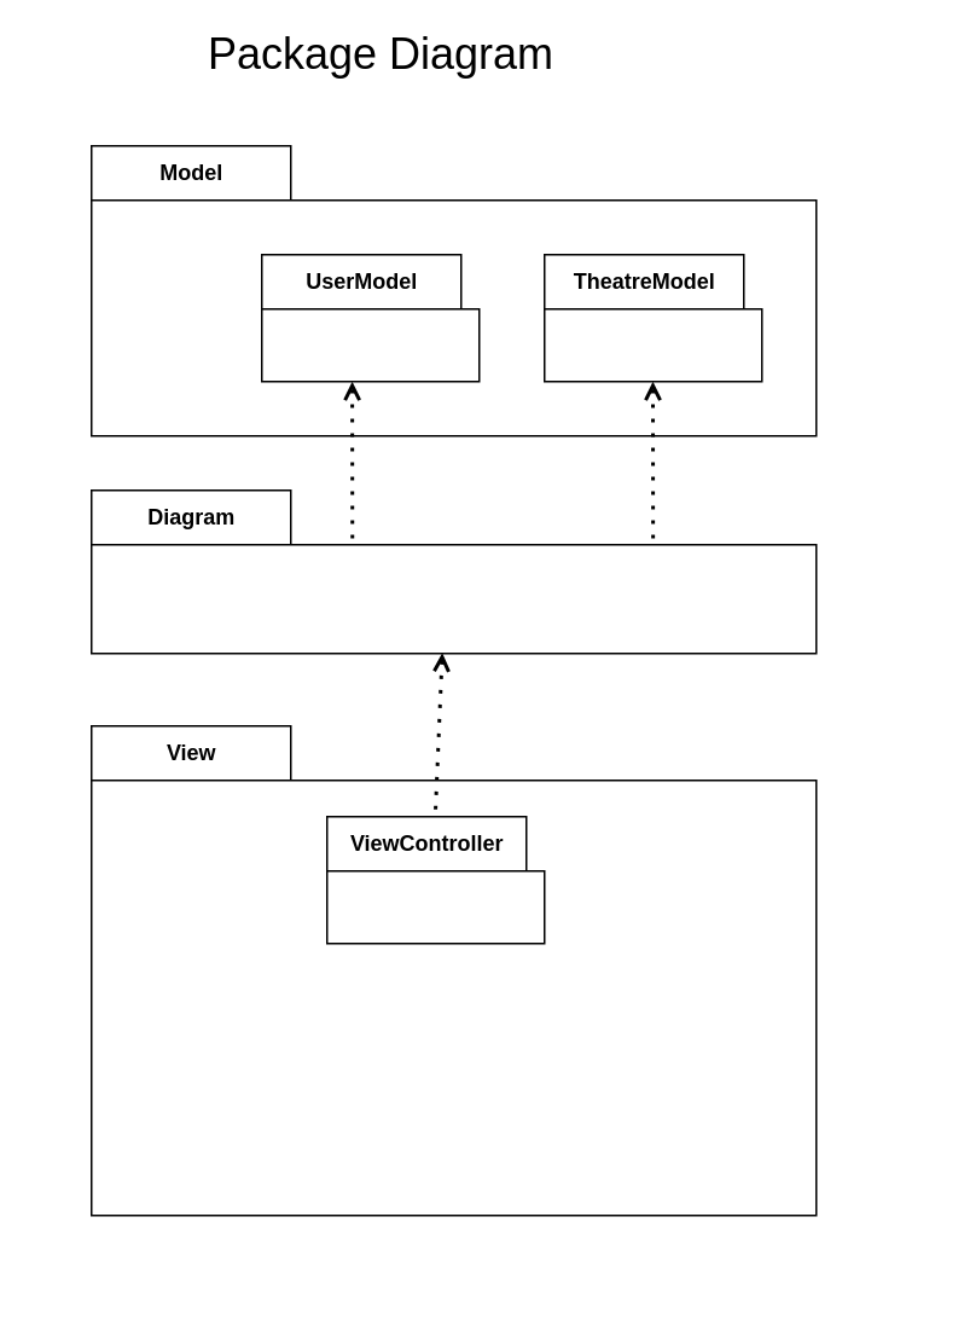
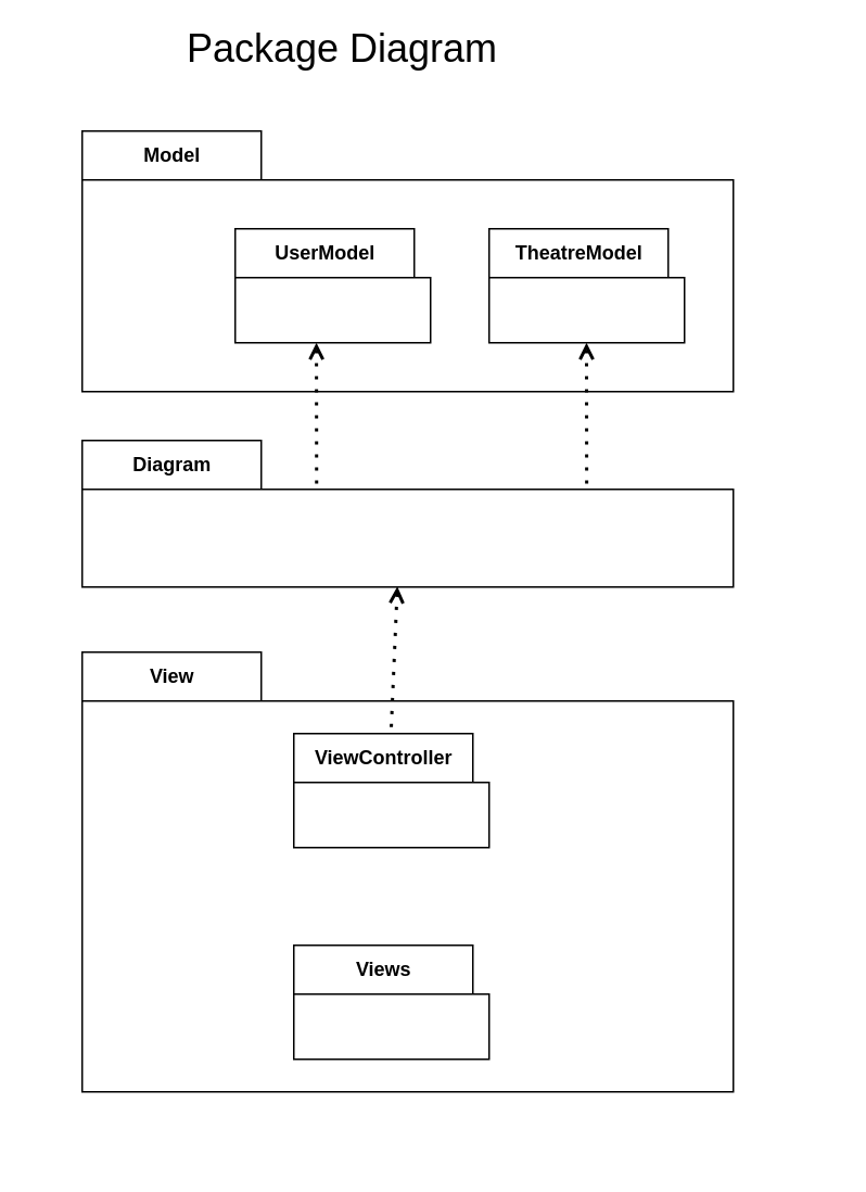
  <mxCell id="0" />
  <mxCell id="1" parent="0" />
  <mxCell id="2" value="" style="rounded=0;whiteSpace=wrap;html=1;strokeColor=#FFFFFF;" vertex="1" parent="1"><mxGeometry x="20" y="60" width="490" height="650" as="geometry" /></mxCell>
  <mxCell id="3" value="View" style="shape=folder;fontStyle=1;tabWidth=110;tabHeight=30;tabPosition=left;html=1;boundedLbl=1;labelInHeader=1;" parent="1" vertex="1"><mxGeometry x="50" y="400" width="400" height="270" as="geometry" /></mxCell>
+ <mxCell id="4" value="Views" style="shape=folder;fontStyle=1;tabWidth=110;tabHeight=30;tabPosition=left;html=1;boundedLbl=1;labelInHeader=1;" parent="1" vertex="1"><mxGeometry x="180" y="580" width="120" height="70" as="geometry" /></mxCell>
  <mxCell id="5" value="ViewController" style="shape=folder;fontStyle=1;tabWidth=110;tabHeight=30;tabPosition=left;html=1;boundedLbl=1;labelInHeader=1;" parent="1" vertex="1"><mxGeometry x="180" y="450" width="120" height="70" as="geometry" /></mxCell>
  <mxCell id="6" value="Diagram" style="shape=folder;fontStyle=1;tabWidth=110;tabHeight=30;tabPosition=left;html=1;boundedLbl=1;labelInHeader=1;" parent="1" vertex="1"><mxGeometry x="50" y="270" width="400" height="90" as="geometry" /></mxCell>
  <mxCell id="7" value="Model" style="shape=folder;fontStyle=1;tabWidth=110;tabHeight=30;tabPosition=left;html=1;boundedLbl=1;labelInHeader=1;" parent="1" vertex="1"><mxGeometry x="50" y="80" width="400" height="160" as="geometry" /></mxCell>
  <mxCell id="8" value="UserModel" style="shape=folder;fontStyle=1;tabWidth=110;tabHeight=30;tabPosition=left;html=1;boundedLbl=1;labelInHeader=1;" parent="1" vertex="1"><mxGeometry x="144" y="140" width="120" height="70" as="geometry" /></mxCell>
  <mxCell id="9" value="TheatreModel" style="shape=folder;fontStyle=1;tabWidth=110;tabHeight=30;tabPosition=left;html=1;boundedLbl=1;labelInHeader=1;" parent="1" vertex="1"><mxGeometry x="300" y="140" width="120" height="70" as="geometry" /></mxCell>
  <mxCell id="10" value="" style="endArrow=none;dashed=1;html=1;dashPattern=1 3;strokeWidth=2;exitX=0.484;exitY=0.996;exitDx=0;exitDy=0;exitPerimeter=0;entryX=0.495;entryY=-0.002;entryDx=0;entryDy=0;entryPerimeter=0;startArrow=open;startFill=0;" parent="1" source="6" edge="1"><mxGeometry width="50" height="50" relative="1" as="geometry"><mxPoint x="240.3" y="390.14" as="sourcePoint" /><mxPoint x="239.7" y="450" as="targetPoint" /></mxGeometry></mxCell>
  <mxCell id="11" value="" style="endArrow=none;dashed=1;html=1;dashPattern=1 3;strokeWidth=2;exitX=0.484;exitY=0.996;exitDx=0;exitDy=0;exitPerimeter=0;entryX=0.36;entryY=0.344;entryDx=0;entryDy=0;entryPerimeter=0;startArrow=open;startFill=0;" parent="1" target="6" edge="1"><mxGeometry width="50" height="50" relative="1" as="geometry"><mxPoint x="193.9" y="210" as="sourcePoint" /><mxPoint x="190" y="300.36" as="targetPoint" /></mxGeometry></mxCell>
  <mxCell id="12" value="" style="endArrow=none;dashed=1;html=1;dashPattern=1 3;strokeWidth=2;exitX=0.484;exitY=0.996;exitDx=0;exitDy=0;exitPerimeter=0;entryX=0.36;entryY=0.344;entryDx=0;entryDy=0;entryPerimeter=0;startArrow=open;startFill=0;" parent="1" edge="1"><mxGeometry width="50" height="50" relative="1" as="geometry"><mxPoint x="359.83" y="210" as="sourcePoint" /><mxPoint x="359.93" y="300.96" as="targetPoint" /></mxGeometry></mxCell>
  <mxCell id="13" value="&lt;span style=&quot;font-size: 24px&quot;&gt;Package Diagram&lt;/span&gt;" style="text;html=1;strokeColor=none;fillColor=none;align=center;verticalAlign=middle;whiteSpace=wrap;rounded=0;" parent="1" vertex="1"><mxGeometry x="70" y="20" width="280" height="20" as="geometry" /></mxCell>
